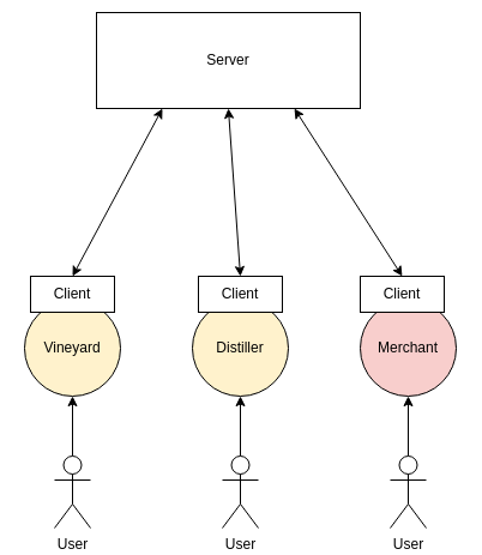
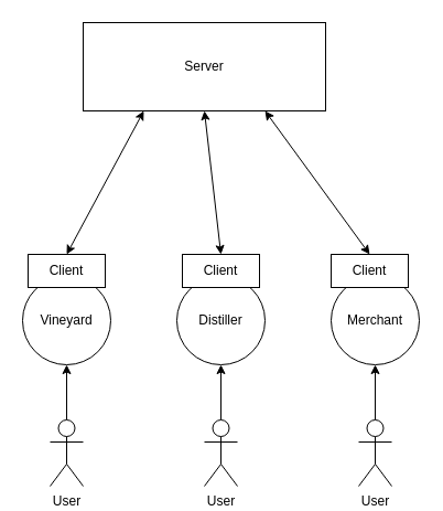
  <mxCell id="0" />
  <mxCell id="1" parent="0" />
- <mxCell id="2" value="Server" style="rounded=0;whiteSpace=wrap;html=1;" vertex="1" parent="1"><mxGeometry x="80" y="10" width="220" height="80" as="geometry" /></mxCell>
- <mxCell id="3" value="Vineyard" style="ellipse;whiteSpace=wrap;html=1;aspect=fixed;fillColor=#fff2cc;" vertex="1" parent="1"><mxGeometry x="20" y="250" width="80" height="80" as="geometry" /></mxCell>
- <mxCell id="4" value="Distiller" style="ellipse;whiteSpace=wrap;html=1;aspect=fixed;fillColor=#fff2cc;" vertex="1" parent="1"><mxGeometry x="160" y="250" width="80" height="80" as="geometry" /></mxCell>
- <mxCell id="5" value="Merchant" style="ellipse;whiteSpace=wrap;html=1;aspect=fixed;fillColor=#f8cecc;" vertex="1" parent="1"><mxGeometry x="300" y="250" width="80" height="80" as="geometry" /></mxCell>
+ <mxCell id="2" value="Server" style="rounded=0;whiteSpace=wrap;html=1;" vertex="1" parent="1"><mxGeometry x="75" y="20" width="220" height="80" as="geometry" /></mxCell>
+ <mxCell id="3" value="Vineyard" style="ellipse;whiteSpace=wrap;html=1;aspect=fixed;" vertex="1" parent="1"><mxGeometry x="20" y="250" width="80" height="80" as="geometry" /></mxCell>
+ <mxCell id="4" value="Distiller" style="ellipse;whiteSpace=wrap;html=1;aspect=fixed;" vertex="1" parent="1"><mxGeometry x="160" y="250" width="80" height="80" as="geometry" /></mxCell>
+ <mxCell id="5" value="Merchant" style="ellipse;whiteSpace=wrap;html=1;aspect=fixed;" vertex="1" parent="1"><mxGeometry x="300" y="250" width="80" height="80" as="geometry" /></mxCell>
  <mxCell id="6" value="Client" style="rounded=0;whiteSpace=wrap;html=1;" vertex="1" parent="1"><mxGeometry x="25" y="230" width="70" height="30" as="geometry" /></mxCell>
  <mxCell id="7" value="Client" style="rounded=0;whiteSpace=wrap;html=1;" vertex="1" parent="1"><mxGeometry x="165" y="230" width="70" height="30" as="geometry" /></mxCell>
  <mxCell id="8" value="Client" style="rounded=0;whiteSpace=wrap;html=1;" vertex="1" parent="1"><mxGeometry x="300" y="230" width="70" height="30" as="geometry" /></mxCell>
  <mxCell id="9" value="" style="endArrow=classic;startArrow=classic;html=1;rounded=0;entryX=0.25;entryY=1;entryDx=0;entryDy=0;exitX=0.5;exitY=0;exitDx=0;exitDy=0;" edge="1" parent="1" source="6" target="2"><mxGeometry width="50" height="50" relative="1" as="geometry"><mxPoint x="235" y="260" as="sourcePoint" /><mxPoint x="285" y="210" as="targetPoint" /></mxGeometry></mxCell>
  <mxCell id="10" value="" style="endArrow=classic;startArrow=classic;html=1;rounded=0;entryX=0.5;entryY=1;entryDx=0;entryDy=0;exitX=0.5;exitY=0;exitDx=0;exitDy=0;" edge="1" parent="1" source="7" target="2"><mxGeometry width="50" height="50" relative="1" as="geometry"><mxPoint x="70" y="240" as="sourcePoint" /><mxPoint x="140" y="110" as="targetPoint" /></mxGeometry></mxCell>
  <mxCell id="11" value="" style="endArrow=classic;startArrow=classic;html=1;rounded=0;entryX=0.75;entryY=1;entryDx=0;entryDy=0;exitX=0.5;exitY=0;exitDx=0;exitDy=0;" edge="1" parent="1" source="8" target="2"><mxGeometry width="50" height="50" relative="1" as="geometry"><mxPoint x="80" y="250" as="sourcePoint" /><mxPoint x="150" y="120" as="targetPoint" /></mxGeometry></mxCell>
  <mxCell id="12" value="" style="edgeStyle=orthogonalEdgeStyle;rounded=0;orthogonalLoop=1;jettySize=auto;html=1;" edge="1" parent="1" source="13" target="3"><mxGeometry relative="1" as="geometry" /></mxCell>
  <mxCell id="13" value="User" style="shape=umlActor;verticalLabelPosition=bottom;verticalAlign=top;html=1;outlineConnect=0;" vertex="1" parent="1"><mxGeometry x="45" y="380" width="30" height="60" as="geometry" /></mxCell>
  <mxCell id="14" value="" style="edgeStyle=orthogonalEdgeStyle;rounded=0;orthogonalLoop=1;jettySize=auto;html=1;" edge="1" parent="1" source="15" target="4"><mxGeometry relative="1" as="geometry" /></mxCell>
  <mxCell id="15" value="User" style="shape=umlActor;verticalLabelPosition=bottom;verticalAlign=top;html=1;outlineConnect=0;" vertex="1" parent="1"><mxGeometry x="185" y="380" width="30" height="60" as="geometry" /></mxCell>
  <mxCell id="16" value="" style="edgeStyle=orthogonalEdgeStyle;rounded=0;orthogonalLoop=1;jettySize=auto;html=1;" edge="1" parent="1" source="17" target="5"><mxGeometry relative="1" as="geometry" /></mxCell>
  <mxCell id="17" value="User" style="shape=umlActor;verticalLabelPosition=bottom;verticalAlign=top;html=1;outlineConnect=0;" vertex="1" parent="1"><mxGeometry x="325" y="380" width="30" height="60" as="geometry" /></mxCell>
